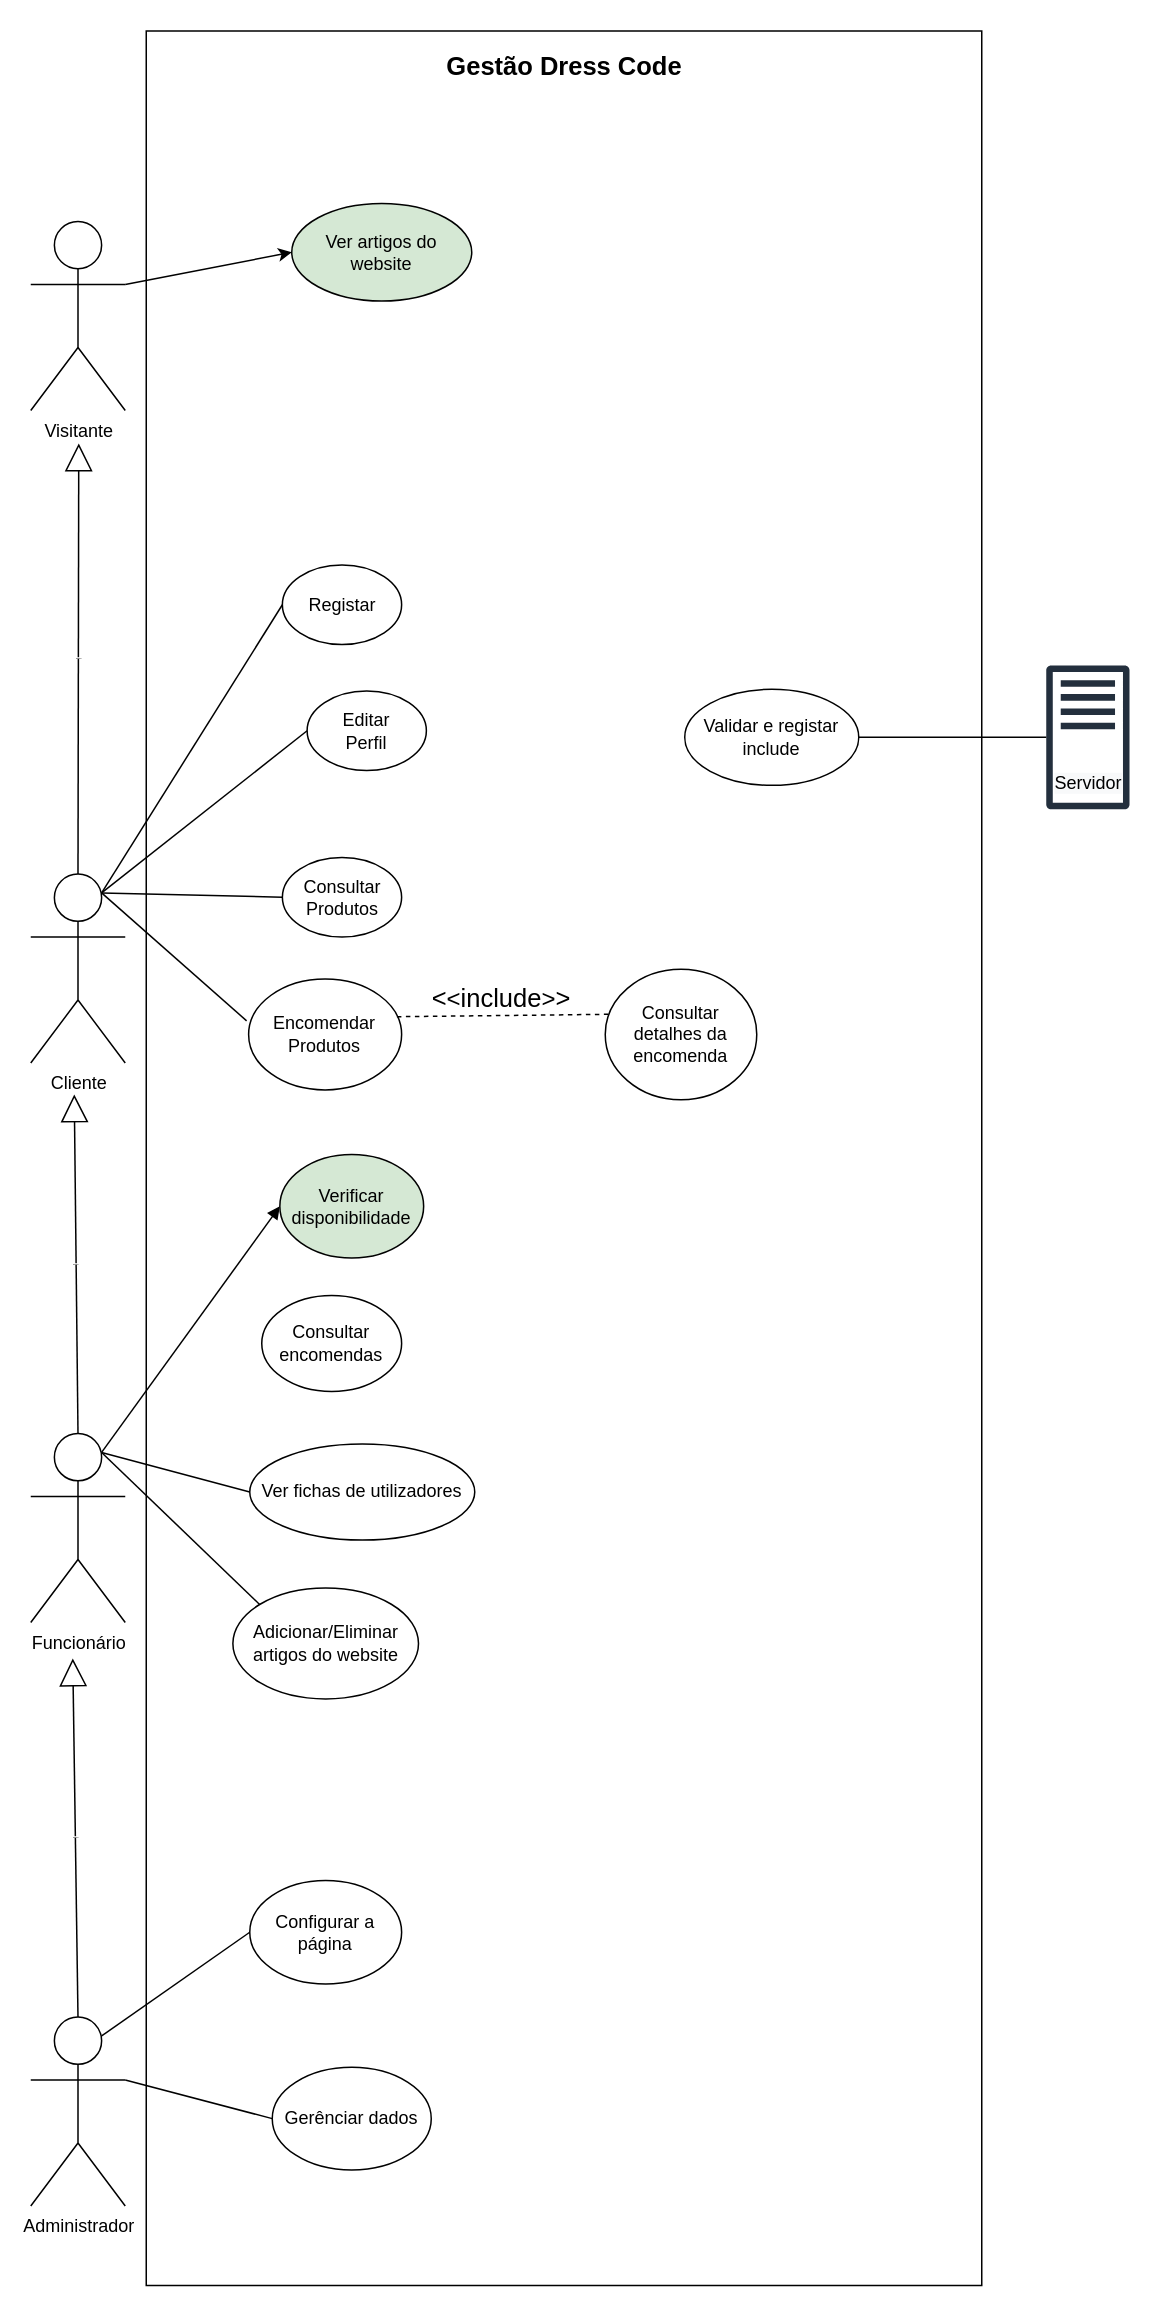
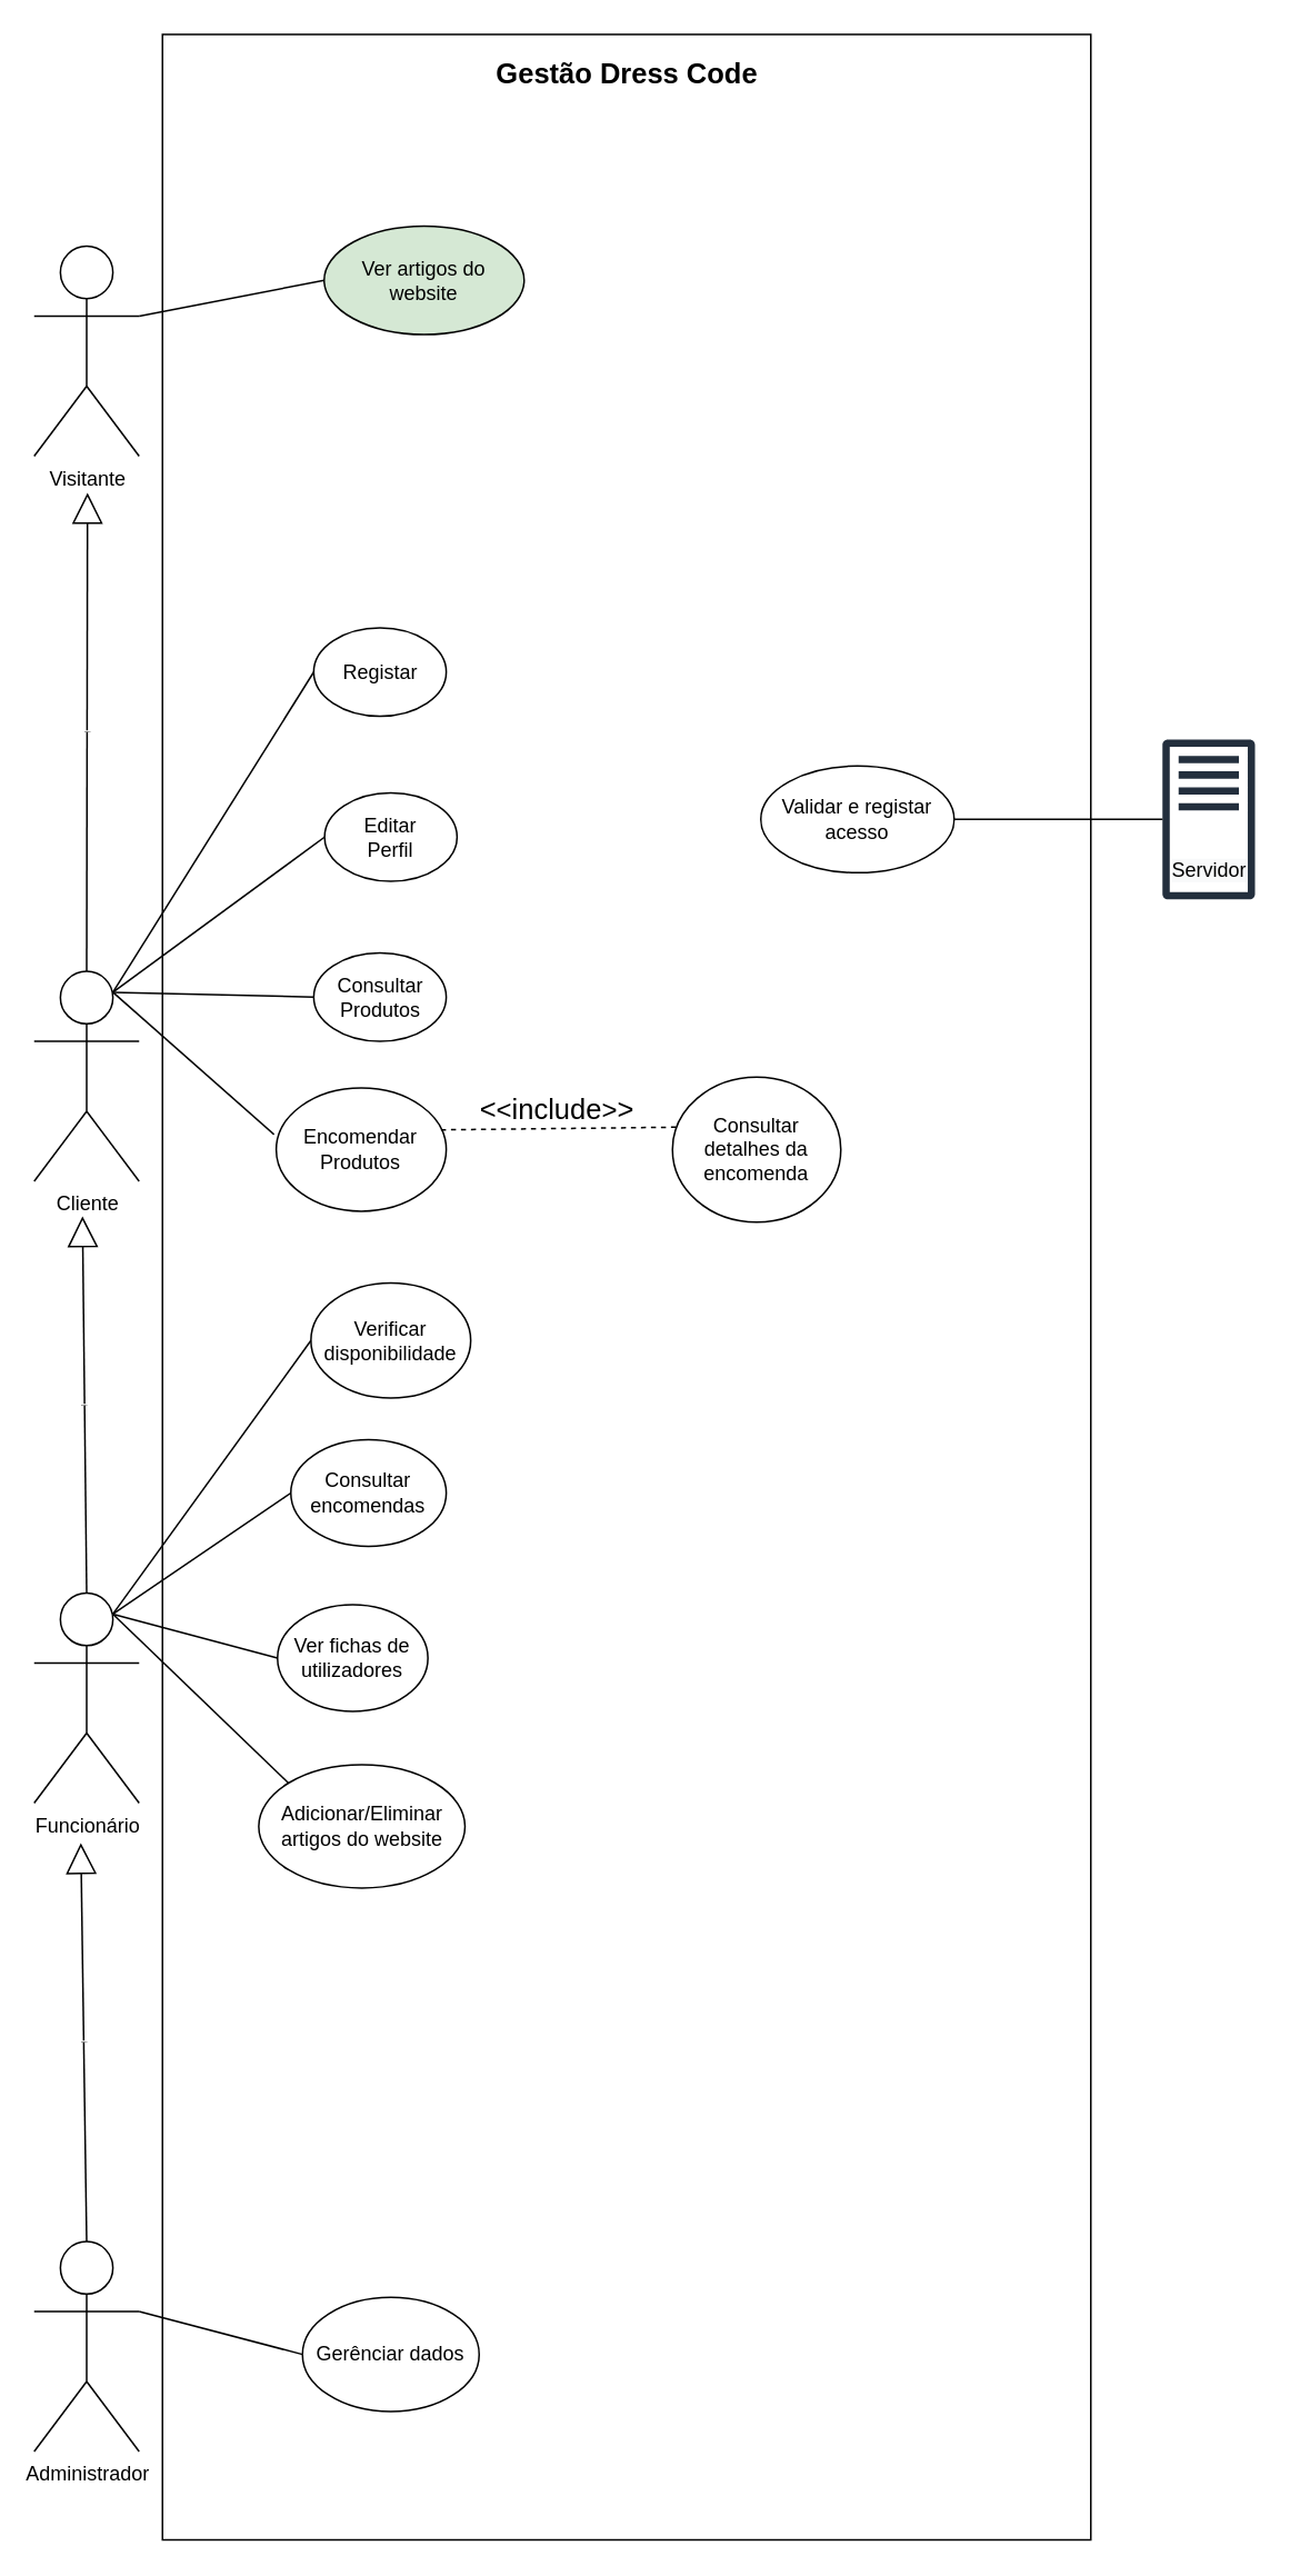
  <mxCell id="0" />
  <mxCell id="1" parent="0" />
  <mxCell id="2" value="" style="rounded=0;whiteSpace=wrap;html=1;" parent="1" vertex="1"><mxGeometry x="97" y="20" width="557" height="1503" as="geometry" /></mxCell>
  <mxCell id="3" value="Funcionário&lt;br&gt;" style="shape=umlActor;verticalLabelPosition=bottom;verticalAlign=top;html=1;outlineConnect=0;" parent="1" vertex="1"><mxGeometry x="20" y="955.02" width="63" height="126" as="geometry" /></mxCell>
  <mxCell id="4" value="Cliente" style="shape=umlActor;verticalLabelPosition=bottom;verticalAlign=top;html=1;outlineConnect=0;" parent="1" vertex="1"><mxGeometry x="20" y="582.02" width="63" height="126" as="geometry" /></mxCell>
  <mxCell id="5" value="Administrador&lt;br&gt;" style="shape=umlActor;verticalLabelPosition=bottom;verticalAlign=top;html=1;outlineConnect=0;" parent="1" vertex="1"><mxGeometry x="20" y="1344.02" width="63" height="126" as="geometry" /></mxCell>
  <mxCell id="6" value="Registar" style="ellipse;whiteSpace=wrap;html=1;" parent="1" vertex="1"><mxGeometry x="187.75" y="376" width="79.5" height="53" as="geometry" /></mxCell>
  <mxCell id="7" value="" style="endArrow=none;html=1;rounded=0;exitX=0.75;exitY=0.1;exitDx=0;exitDy=0;exitPerimeter=0;entryX=0;entryY=0.5;entryDx=0;entryDy=0;" parent="1" source="4" target="6" edge="1"><mxGeometry width="50" height="50" relative="1" as="geometry"><mxPoint x="117" y="616.02" as="sourcePoint" /><mxPoint x="164.034" y="552" as="targetPoint" /></mxGeometry></mxCell>
  <mxCell id="8" value="Encomendar&lt;br&gt;Produtos" style="ellipse;whiteSpace=wrap;html=1;" parent="1" vertex="1"><mxGeometry x="165.25" y="652" width="102" height="73.98" as="geometry" /></mxCell>
  <mxCell id="9" value="&lt;b style=&quot;line-height: 1.2&quot;&gt;&lt;font style=&quot;font-size: 17px&quot;&gt;Gestão Dress Code&lt;/font&gt;&lt;/b&gt;" style="text;html=1;strokeColor=none;fillColor=none;align=center;verticalAlign=middle;whiteSpace=wrap;rounded=0;" parent="1" vertex="1"><mxGeometry x="296" y="30" width="160" height="30" as="geometry" /></mxCell>
  <mxCell id="10" value="" style="endArrow=none;html=1;rounded=0;fontSize=17;exitX=0.75;exitY=0.1;exitDx=0;exitDy=0;exitPerimeter=0;entryX=-0.013;entryY=0.377;entryDx=0;entryDy=0;entryPerimeter=0;" parent="1" source="4" target="8" edge="1"><mxGeometry width="50" height="50" relative="1" as="geometry"><mxPoint x="117" y="681.02" as="sourcePoint" /><mxPoint x="167" y="631.02" as="targetPoint" /></mxGeometry></mxCell>
- <mxCell id="11" value="Editar&lt;br&gt;Perfil" style="ellipse;whiteSpace=wrap;html=1;" parent="1" vertex="1"><mxGeometry x="204.25" y="460" width="79.5" height="53" as="geometry" /></mxCell>
+ <mxCell id="11" value="Editar&lt;br&gt;Perfil" style="ellipse;whiteSpace=wrap;html=1;" parent="1" vertex="1"><mxGeometry x="194.25" y="475" width="79.5" height="53" as="geometry" /></mxCell>
  <mxCell id="12" value="Consultar detalhes da&lt;br&gt;encomenda" style="ellipse;whiteSpace=wrap;html=1;" parent="1" vertex="1"><mxGeometry x="403" y="645.5" width="101" height="86.98" as="geometry" /></mxCell>
  <mxCell id="13" value="" style="endArrow=none;dashed=1;html=1;rounded=0;fontSize=17;entryX=0.048;entryY=0.345;entryDx=0;entryDy=0;entryPerimeter=0;exitX=0.969;exitY=0.34;exitDx=0;exitDy=0;exitPerimeter=0;" parent="1" source="8" target="12" edge="1"><mxGeometry width="50" height="50" relative="1" as="geometry"><mxPoint x="254" y="207" as="sourcePoint" /><mxPoint x="304" y="157" as="targetPoint" /></mxGeometry></mxCell>
  <mxCell id="14" value="&amp;lt;&lt;font style=&quot;font-size: 16px&quot;&gt;&amp;lt;&lt;/font&gt;include&lt;font style=&quot;font-size: 16px&quot;&gt;&amp;gt;&lt;/font&gt;&amp;gt;" style="text;html=1;strokeColor=none;fillColor=none;align=center;verticalAlign=middle;whiteSpace=wrap;rounded=0;fontSize=17;rotation=0;" parent="1" vertex="1"><mxGeometry x="291.5" y="654" width="84" height="23" as="geometry" /></mxCell>
  <mxCell id="15" value="Consultar&lt;br&gt;Produtos" style="ellipse;whiteSpace=wrap;html=1;" parent="1" vertex="1"><mxGeometry x="187.75" y="571" width="79.5" height="53" as="geometry" /></mxCell>
  <mxCell id="16" value="" style="endArrow=none;html=1;rounded=0;fontSize=16;entryX=0;entryY=0.5;entryDx=0;entryDy=0;exitX=0.75;exitY=0.1;exitDx=0;exitDy=0;exitPerimeter=0;" parent="1" source="4" target="11" edge="1"><mxGeometry width="50" height="50" relative="1" as="geometry"><mxPoint x="101" y="657.02" as="sourcePoint" /><mxPoint x="151" y="607.02" as="targetPoint" /></mxGeometry></mxCell>
  <mxCell id="17" value="&lt;span style=&quot;color: rgb(0 , 0 , 0) ; font-family: &amp;#34;helvetica&amp;#34; ; font-size: 12px ; font-style: normal ; font-weight: 400 ; letter-spacing: normal ; text-align: center ; text-indent: 0px ; text-transform: none ; word-spacing: 0px ; background-color: rgb(248 , 249 , 250) ; display: inline ; float: none&quot;&gt;Servidor&lt;/span&gt;" style="text;whiteSpace=wrap;html=1;fontSize=16;" parent="1" vertex="1"><mxGeometry x="700.5" y="504" width="57" height="35" as="geometry" /></mxCell>
  <mxCell id="18" value="" style="sketch=0;outlineConnect=0;fontColor=#232F3E;gradientColor=none;fillColor=#232F3D;strokeColor=none;dashed=0;verticalLabelPosition=bottom;verticalAlign=top;align=center;html=1;fontSize=12;fontStyle=0;aspect=fixed;pointerEvents=1;shape=mxgraph.aws4.traditional_server;" parent="1" vertex="1"><mxGeometry x="697" y="442.8" width="55.5" height="96.2" as="geometry" /></mxCell>
- <mxCell id="19" value="Configurar a página" style="ellipse;whiteSpace=wrap;html=1;" parent="1" vertex="1"><mxGeometry x="166" y="1253" width="101.25" height="69" as="geometry" /></mxCell>
- <mxCell id="20" value="" style="endArrow=none;html=1;exitX=0.75;exitY=0.1;exitDx=0;exitDy=0;exitPerimeter=0;entryX=0;entryY=0.5;entryDx=0;entryDy=0;" parent="1" source="5" target="19" edge="1"><mxGeometry width="50" height="50" relative="1" as="geometry"><mxPoint x="382" y="1491.02" as="sourcePoint" /><mxPoint x="432" y="1441.02" as="targetPoint" /></mxGeometry></mxCell>
  <mxCell id="21" value="Gerênciar dados" style="ellipse;whiteSpace=wrap;html=1;" parent="1" vertex="1"><mxGeometry x="181" y="1377.52" width="106" height="68.48" as="geometry" /></mxCell>
- <mxCell id="22" value="Verificar disponibilidade" style="ellipse;whiteSpace=wrap;html=1;fillColor=#d5e8d4;" parent="1" vertex="1"><mxGeometry x="186.07" y="769" width="95.87" height="69" as="geometry" /></mxCell>
- <mxCell id="23" value="" style="endArrow=block;html=1;exitX=0.75;exitY=0.1;exitDx=0;exitDy=0;exitPerimeter=0;entryX=0;entryY=0.5;entryDx=0;entryDy=0;" parent="1" source="3" target="22" edge="1"><mxGeometry width="50" height="50" relative="1" as="geometry"><mxPoint x="382" y="852.02" as="sourcePoint" /><mxPoint x="432" y="802.02" as="targetPoint" /></mxGeometry></mxCell>
+ <mxCell id="22" value="Verificar disponibilidade" style="ellipse;whiteSpace=wrap;html=1;" parent="1" vertex="1"><mxGeometry x="186.07" y="769" width="95.87" height="69" as="geometry" /></mxCell>
+ <mxCell id="23" value="" style="endArrow=none;html=1;exitX=0.75;exitY=0.1;exitDx=0;exitDy=0;exitPerimeter=0;entryX=0;entryY=0.5;entryDx=0;entryDy=0;" parent="1" source="3" target="22" edge="1"><mxGeometry width="50" height="50" relative="1" as="geometry"><mxPoint x="382" y="852.02" as="sourcePoint" /><mxPoint x="432" y="802.02" as="targetPoint" /></mxGeometry></mxCell>
  <mxCell id="24" value="" style="endArrow=none;html=1;exitX=1;exitY=0.333;exitDx=0;exitDy=0;exitPerimeter=0;entryX=0;entryY=0.5;entryDx=0;entryDy=0;" parent="1" source="5" target="21" edge="1"><mxGeometry width="50" height="50" relative="1" as="geometry"><mxPoint x="382" y="1484.02" as="sourcePoint" /><mxPoint x="432" y="1434.02" as="targetPoint" /></mxGeometry></mxCell>
  <mxCell id="25" value="Consultar encomendas" style="ellipse;whiteSpace=wrap;html=1;" parent="1" vertex="1"><mxGeometry x="174" y="863" width="93.25" height="64" as="geometry" /></mxCell>
- <mxCell id="27" value="Ver fichas de utilizadores" style="ellipse;whiteSpace=wrap;html=1;" parent="1" vertex="1"><mxGeometry x="166" y="962" width="150" height="64" as="geometry" /></mxCell>
+ <mxCell id="26" value="" style="endArrow=none;html=1;exitX=0.75;exitY=0.1;exitDx=0;exitDy=0;exitPerimeter=0;entryX=0;entryY=0.5;entryDx=0;entryDy=0;" parent="1" source="3" target="25" edge="1"><mxGeometry width="50" height="50" relative="1" as="geometry"><mxPoint x="382" y="957.02" as="sourcePoint" /><mxPoint x="432" y="907.02" as="targetPoint" /></mxGeometry></mxCell>
+ <mxCell id="27" value="Ver fichas de utilizadores" style="ellipse;whiteSpace=wrap;html=1;" parent="1" vertex="1"><mxGeometry x="166" y="962" width="90.25" height="64" as="geometry" /></mxCell>
  <mxCell id="28" value="" style="endArrow=none;html=1;exitX=0.75;exitY=0.1;exitDx=0;exitDy=0;exitPerimeter=0;entryX=0;entryY=0.5;entryDx=0;entryDy=0;" parent="1" source="3" target="27" edge="1"><mxGeometry width="50" height="50" relative="1" as="geometry"><mxPoint x="382" y="844.02" as="sourcePoint" /><mxPoint x="432" y="794.02" as="targetPoint" /></mxGeometry></mxCell>
  <mxCell id="29" value="Adicionar/Eliminar artigos do website" style="ellipse;whiteSpace=wrap;html=1;" parent="1" vertex="1"><mxGeometry x="154.75" y="1058" width="123.75" height="73.98" as="geometry" /></mxCell>
  <mxCell id="30" value="" style="endArrow=none;html=1;entryX=0;entryY=0;entryDx=0;entryDy=0;exitX=0.75;exitY=0.1;exitDx=0;exitDy=0;exitPerimeter=0;" parent="1" source="3" target="29" edge="1"><mxGeometry width="50" height="50" relative="1" as="geometry"><mxPoint x="89" y="1045.02" as="sourcePoint" /><mxPoint x="139" y="995.02" as="targetPoint" /></mxGeometry></mxCell>
- <mxCell id="31" value="Validar e registar include" style="ellipse;whiteSpace=wrap;html=1;" parent="1" vertex="1"><mxGeometry x="456" y="458.9" width="116" height="64" as="geometry" /></mxCell>
+ <mxCell id="31" value="Validar e registar acesso" style="ellipse;whiteSpace=wrap;html=1;" parent="1" vertex="1"><mxGeometry x="456" y="458.9" width="116" height="64" as="geometry" /></mxCell>
  <mxCell id="32" value="" style="endArrow=none;html=1;exitX=1;exitY=0.5;exitDx=0;exitDy=0;" parent="1" source="31" target="18" edge="1"><mxGeometry width="50" height="50" relative="1" as="geometry"><mxPoint x="191" y="579" as="sourcePoint" /><mxPoint x="241" y="529" as="targetPoint" /></mxGeometry></mxCell>
  <mxCell id="33" value="Extends" style="endArrow=block;endSize=16;endFill=0;html=1;rounded=0;fontSize=1;exitX=0.5;exitY=0;exitDx=0;exitDy=0;exitPerimeter=0;" edge="1" parent="1" source="3"><mxGeometry width="160" relative="1" as="geometry"><mxPoint x="46" y="935.02" as="sourcePoint" /><mxPoint x="49" y="729.02" as="targetPoint" /></mxGeometry></mxCell>
  <mxCell id="34" value="Extends" style="endArrow=block;endSize=16;endFill=0;html=1;rounded=0;fontSize=1;exitX=0.5;exitY=0;exitDx=0;exitDy=0;exitPerimeter=0;" edge="1" parent="1" source="5"><mxGeometry width="160" relative="1" as="geometry"><mxPoint x="29" y="1292.02" as="sourcePoint" /><mxPoint x="48" y="1105.02" as="targetPoint" /></mxGeometry></mxCell>
  <mxCell id="35" value="Visitante" style="shape=umlActor;verticalLabelPosition=bottom;verticalAlign=top;html=1;outlineConnect=0;" vertex="1" parent="1"><mxGeometry x="20" y="147" width="63" height="126" as="geometry" /></mxCell>
  <mxCell id="36" value="Extends" style="endArrow=block;endSize=16;endFill=0;html=1;rounded=0;fontSize=1;exitX=0.5;exitY=0;exitDx=0;exitDy=0;exitPerimeter=0;" edge="1" parent="1" source="4"><mxGeometry width="160" relative="1" as="geometry"><mxPoint x="4" y="394" as="sourcePoint" /><mxPoint x="52" y="295" as="targetPoint" /></mxGeometry></mxCell>
  <mxCell id="37" value="Ver artigos do website" style="ellipse;whiteSpace=wrap;html=1;fontSize=12;fillColor=#d5e8d4;" vertex="1" parent="1"><mxGeometry x="194" y="135" width="120" height="65" as="geometry" /></mxCell>
- <mxCell id="38" value="" style="endArrow=classic;html=1;rounded=0;exitX=1;exitY=0.333;exitDx=0;exitDy=0;exitPerimeter=0;entryX=0;entryY=0.5;entryDx=0;entryDy=0;" edge="1" parent="1" source="35" target="37"><mxGeometry width="50" height="50" relative="1" as="geometry"><mxPoint x="4" y="87" as="sourcePoint" /><mxPoint x="100.784" y="44.38" as="targetPoint" /></mxGeometry></mxCell>
+ <mxCell id="38" value="" style="endArrow=none;html=1;rounded=0;exitX=1;exitY=0.333;exitDx=0;exitDy=0;exitPerimeter=0;entryX=0;entryY=0.5;entryDx=0;entryDy=0;" edge="1" parent="1" source="35" target="37"><mxGeometry width="50" height="50" relative="1" as="geometry"><mxPoint x="4" y="87" as="sourcePoint" /><mxPoint x="100.784" y="44.38" as="targetPoint" /></mxGeometry></mxCell>
  <mxCell id="39" value="" style="endArrow=none;html=1;rounded=0;fontSize=16;entryX=0;entryY=0.5;entryDx=0;entryDy=0;exitX=0.75;exitY=0.1;exitDx=0;exitDy=0;exitPerimeter=0;" edge="1" parent="1" source="4" target="15"><mxGeometry width="50" height="50" relative="1" as="geometry"><mxPoint x="12" y="523" as="sourcePoint" /><mxPoint x="218.75" y="506.88" as="targetPoint" /></mxGeometry></mxCell>
